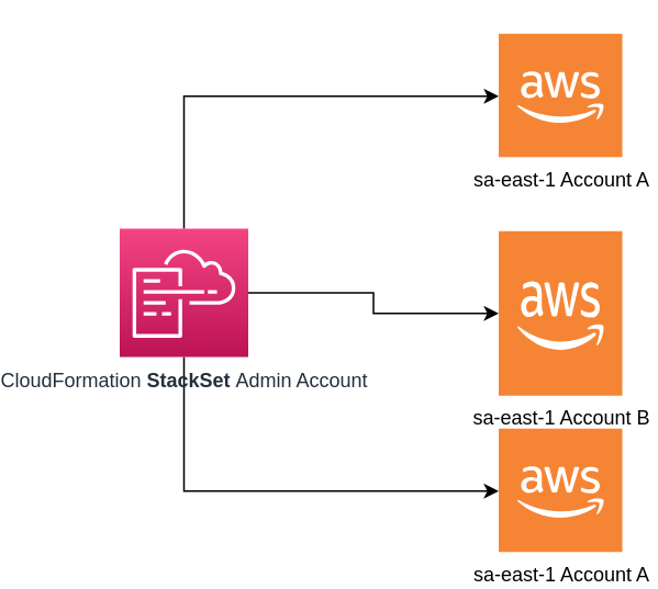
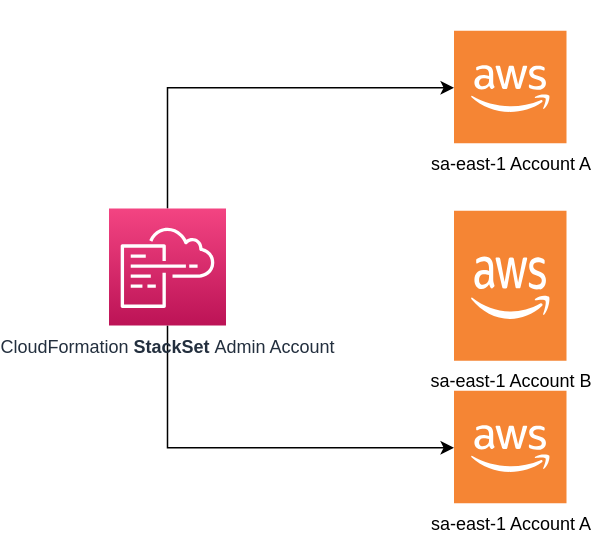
  <mxCell id="0" />
  <mxCell id="1" parent="0" />
  <mxCell id="2" style="edgeStyle=orthogonalEdgeStyle;rounded=0;orthogonalLoop=1;jettySize=auto;html=1;" edge="1" parent="1" source="5" target="6"><mxGeometry relative="1" as="geometry"><Array as="points"><mxPoint x="59" y="58" /></Array></mxGeometry></mxCell>
  <mxCell id="3" style="edgeStyle=orthogonalEdgeStyle;rounded=0;orthogonalLoop=1;jettySize=auto;html=1;" edge="1" parent="1" source="5" target="8"><mxGeometry relative="1" as="geometry"><Array as="points"><mxPoint x="59" y="298" /></Array></mxGeometry></mxCell>
- <mxCell id="4" style="edgeStyle=orthogonalEdgeStyle;rounded=0;orthogonalLoop=1;jettySize=auto;html=1;" edge="1" parent="1" source="5" target="7"><mxGeometry relative="1" as="geometry" /></mxCell>
  <mxCell id="5" value="CloudFormation &lt;b&gt;StackSet &lt;/b&gt;Admin Account" style="sketch=0;points=[[0,0,0],[0.25,0,0],[0.5,0,0],[0.75,0,0],[1,0,0],[0,1,0],[0.25,1,0],[0.5,1,0],[0.75,1,0],[1,1,0],[0,0.25,0],[0,0.5,0],[0,0.75,0],[1,0.25,0],[1,0.5,0],[1,0.75,0]];points=[[0,0,0],[0.25,0,0],[0.5,0,0],[0.75,0,0],[1,0,0],[0,1,0],[0.25,1,0],[0.5,1,0],[0.75,1,0],[1,1,0],[0,0.25,0],[0,0.5,0],[0,0.75,0],[1,0.25,0],[1,0.5,0],[1,0.75,0]];outlineConnect=0;fontColor=#232F3E;gradientColor=#F34482;gradientDirection=north;fillColor=#BC1356;strokeColor=#ffffff;dashed=0;verticalLabelPosition=bottom;verticalAlign=top;align=center;html=1;fontSize=12;fontStyle=0;aspect=fixed;shape=mxgraph.aws4.resourceIcon;resIcon=mxgraph.aws4.cloudformation;" vertex="1" parent="1"><mxGeometry x="20" y="138.5" width="78" height="78" as="geometry" /></mxCell>
  <mxCell id="6" value="sa-east-1 Account A" style="outlineConnect=0;dashed=0;verticalLabelPosition=bottom;verticalAlign=top;align=center;html=1;shape=mxgraph.aws3.cloud_2;fillColor=#F58534;gradientColor=none;" vertex="1" parent="1"><mxGeometry x="250" y="20" width="75" height="75" as="geometry" /></mxCell>
  <mxCell id="7" value="sa-east-1 Account B" style="outlineConnect=0;dashed=0;verticalLabelPosition=bottom;verticalAlign=top;align=center;html=1;shape=mxgraph.aws3.cloud_2;fillColor=#F58534;gradientColor=none;" vertex="1" parent="1"><mxGeometry x="250" y="140" width="75" height="100" as="geometry" /></mxCell>
  <mxCell id="8" value="sa-east-1 Account A" style="outlineConnect=0;dashed=0;verticalLabelPosition=bottom;verticalAlign=top;align=center;html=1;shape=mxgraph.aws3.cloud_2;fillColor=#F58534;gradientColor=none;" vertex="1" parent="1"><mxGeometry x="250" y="260" width="75" height="75" as="geometry" /></mxCell>
